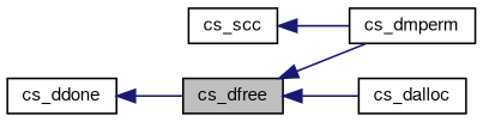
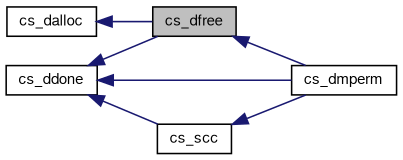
  digraph {
    rankdir=LR
    node [color=black fillcolor=white fontname=FreeSans fontsize=10 shape=record style=filled]
    edge [color=midnightblue dir=back fontname=FreeSans fontsize=10 labelfontname=FreeSans labelfontsize=10 style=solid]
    n1 [fillcolor=grey75 fontcolor=black height=0.2 label=cs_dfree width=0.4]
    n2 [height=0.2 label=cs_dalloc width=0.4]
    n3 [height=0.2 label=cs_dmperm width=0.4]
    n4 [height=0.2 label=cs_ddone width=0.4]
    n5 [height=0.2 label=cs_scc width=0.4]
-   n1 -> n2
+   n2 -> n1
    n1 -> n3
    n4 -> n1
+   n4 -> n3
+   n4 -> n5
    n5 -> n3
  }
